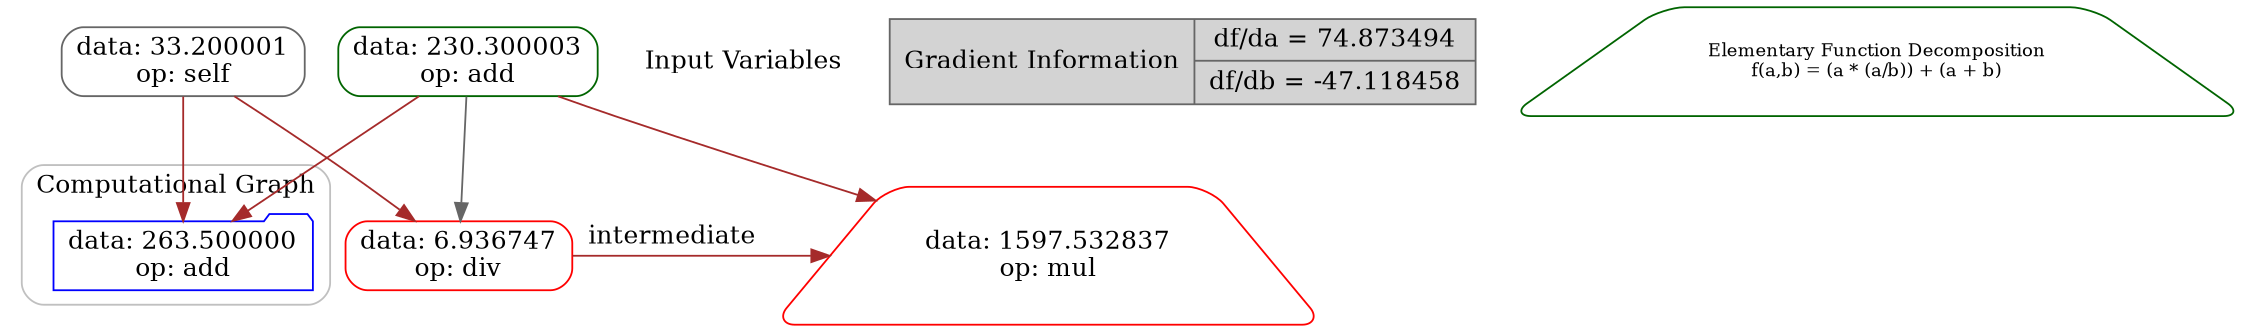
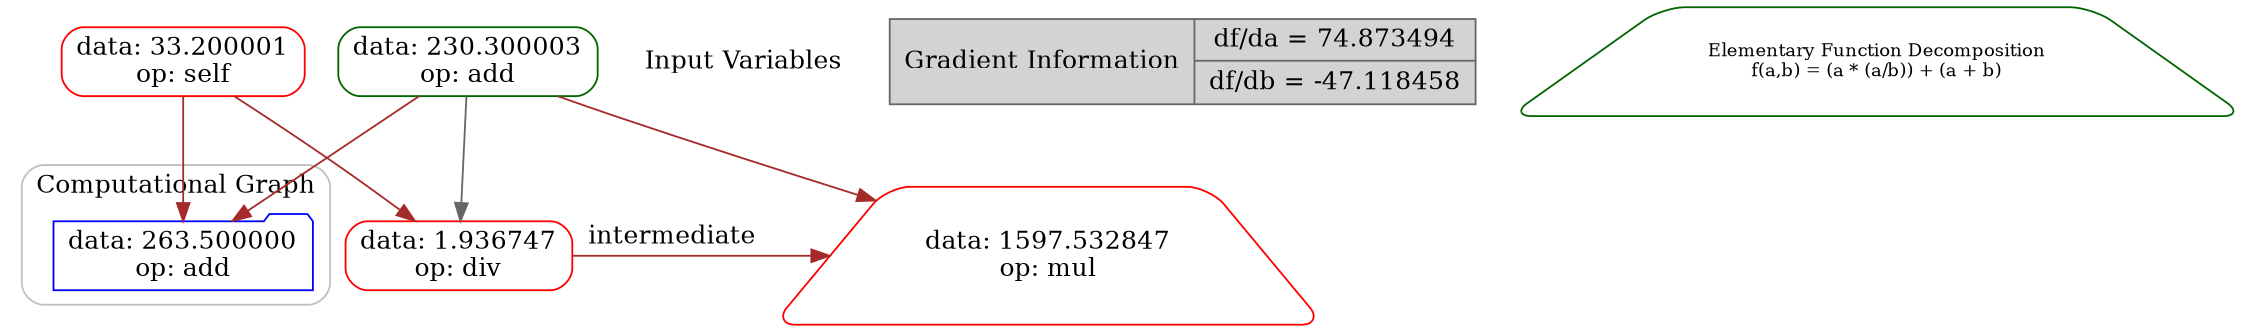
  digraph {
    rankdir=TB
    node [color=gray40 shape=box style=rounded]
    edge [arrowhead=normal color=brown]
    n1 [color=darkgreen label="data: 230.300003\nop: add"]
-   n2 [label="data: 33.200001\nop: self"]
-   n3 [color=red label="data: 6.936747\nop: div"]
-   n4 [color=red label="data: 1597.532837\nop: mul" shape=trapezium]
+   n2 [color=red label="data: 33.200001\nop: self"]
+   n3 [color=red label="data: 1.936747\nop: div"]
+   n4 [color=red label="data: 1597.532847\nop: mul" shape=trapezium]
    n5 [color=blue label="data: 263.500000\nop: add" shape=folder]
    n6 [label="Input Variables" shape=none style=""]
    n7 [fillcolor=lightgray label="Gradient Information|{df/da = 74.873494|df/db = -47.118458}" shape=record style=filled]
    n8 [color=darkgreen fontsize=10 label="Elementary Function Decomposition\nf(a,b) = (a * (a/b)) + (a + b)" shape=trapezium]
    subgraph sub_1 {
      rank=same
      n1
      n2
    }
    subgraph sub_2 {
      rank=same
      n3
      n4
    }
    subgraph cluster_3 {
      color=gray
      label="Computational Graph"
      style=rounded
      n5
    }
    n1 -> n3 [color=gray40]
    n1 -> n4
    n1 -> n5
    n2 -> n3
    n2 -> n5
    n3 -> n4 [label=intermediate]
  }
